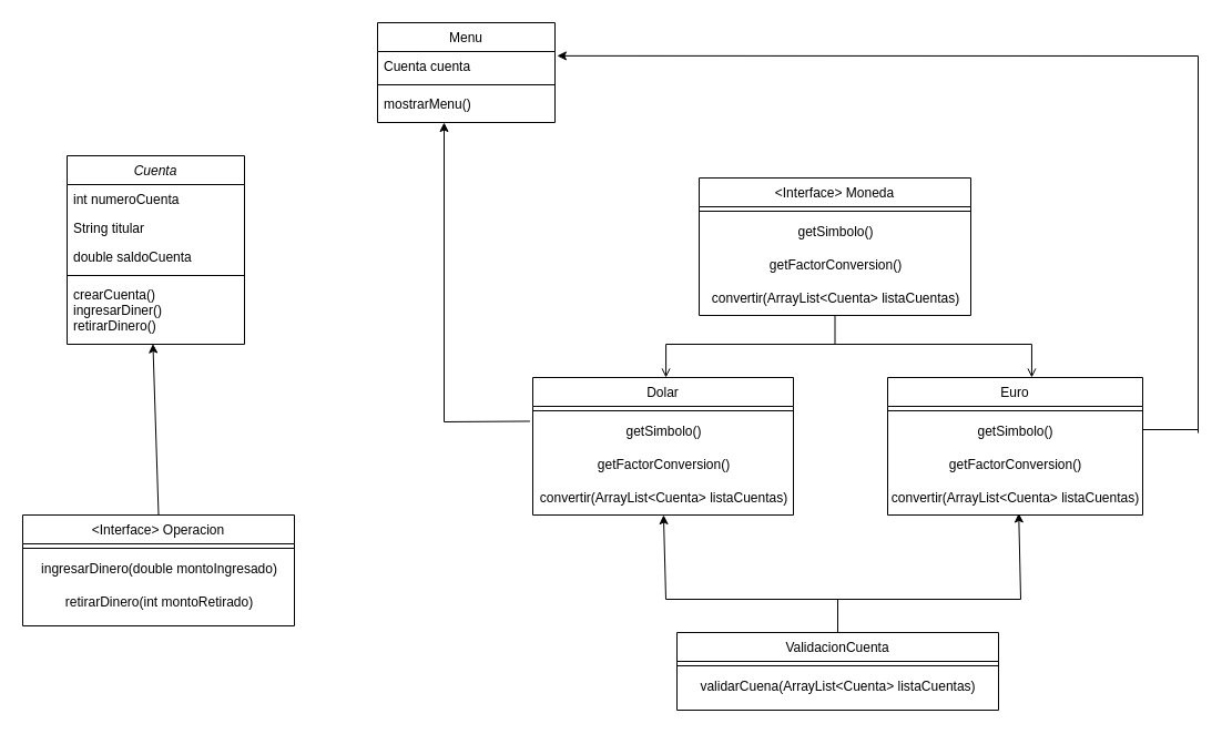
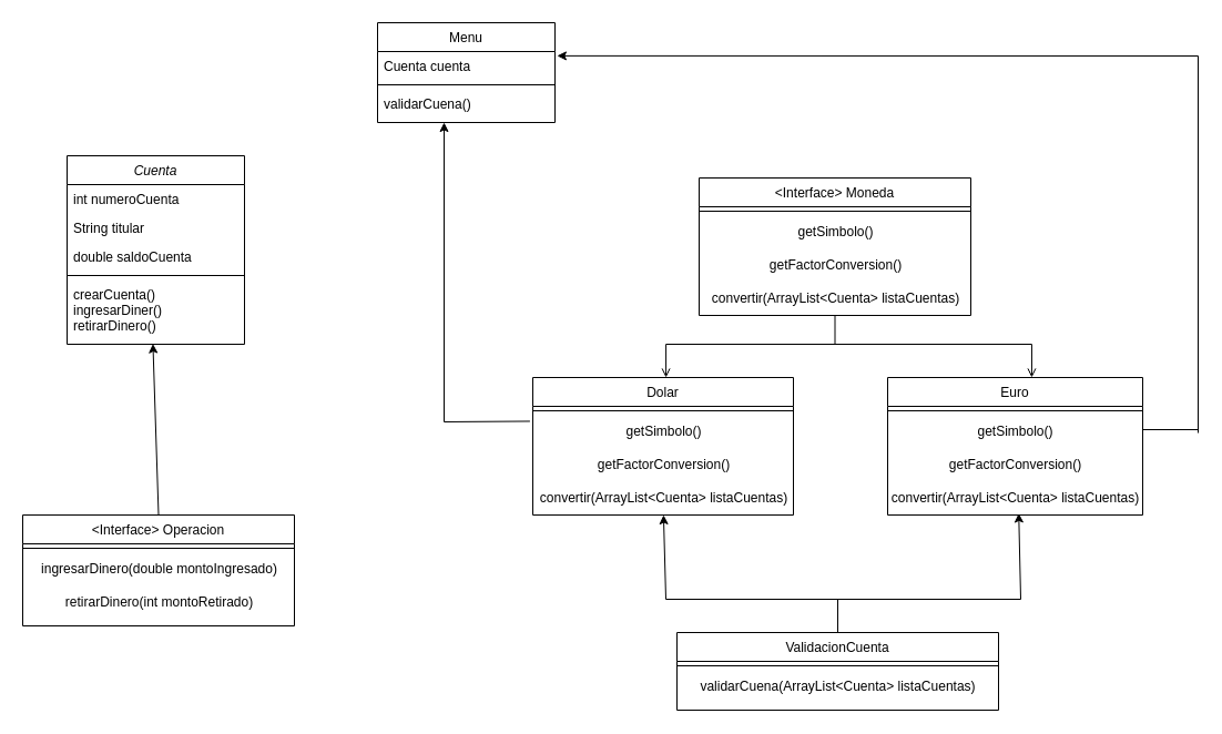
  <mxCell id="0" />
  <mxCell id="1" parent="0" />
  <mxCell id="2" value="Cuenta" style="swimlane;fontStyle=2;align=center;verticalAlign=top;childLayout=stackLayout;horizontal=1;startSize=26;horizontalStack=0;resizeParent=1;resizeLast=0;collapsible=1;marginBottom=0;rounded=0;shadow=0;strokeWidth=1;" parent="1" vertex="1"><mxGeometry x="60" y="140" width="160" height="170" as="geometry"><mxRectangle x="230" y="140" width="160" height="26" as="alternateBounds" /></mxGeometry></mxCell>
  <mxCell id="3" value="int numeroCuenta" style="text;align=left;verticalAlign=top;spacingLeft=4;spacingRight=4;overflow=hidden;rotatable=0;points=[[0,0.5],[1,0.5]];portConstraint=eastwest;" parent="2" vertex="1"><mxGeometry y="26" width="160" height="26" as="geometry" /></mxCell>
  <mxCell id="4" value="String titular" style="text;align=left;verticalAlign=top;spacingLeft=4;spacingRight=4;overflow=hidden;rotatable=0;points=[[0,0.5],[1,0.5]];portConstraint=eastwest;rounded=0;shadow=0;html=0;" parent="2" vertex="1"><mxGeometry y="52" width="160" height="26" as="geometry" /></mxCell>
  <mxCell id="5" value="double saldoCuenta" style="text;align=left;verticalAlign=top;spacingLeft=4;spacingRight=4;overflow=hidden;rotatable=0;points=[[0,0.5],[1,0.5]];portConstraint=eastwest;rounded=0;shadow=0;html=0;" parent="2" vertex="1"><mxGeometry y="78" width="160" height="26" as="geometry" /></mxCell>
  <mxCell id="6" value="" style="line;html=1;strokeWidth=1;align=left;verticalAlign=middle;spacingTop=-1;spacingLeft=3;spacingRight=3;rotatable=0;labelPosition=right;points=[];portConstraint=eastwest;" parent="2" vertex="1"><mxGeometry y="104" width="160" height="8" as="geometry" /></mxCell>
  <mxCell id="7" value="crearCuenta()&#10;ingresarDiner()&#10;retirarDinero()" style="text;align=left;verticalAlign=top;spacingLeft=4;spacingRight=4;overflow=hidden;rotatable=0;points=[[0,0.5],[1,0.5]];portConstraint=eastwest;" parent="2" vertex="1"><mxGeometry y="112" width="160" height="58" as="geometry" /></mxCell>
  <mxCell id="8" value="&lt;Interface&gt; Moneda" style="swimlane;fontStyle=0;align=center;verticalAlign=top;childLayout=stackLayout;horizontal=1;startSize=26;horizontalStack=0;resizeParent=1;resizeLast=0;collapsible=1;marginBottom=0;rounded=0;shadow=0;strokeWidth=1;" parent="1" vertex="1"><mxGeometry x="630" y="160" width="245" height="124" as="geometry"><mxRectangle x="340" y="380" width="170" height="26" as="alternateBounds" /></mxGeometry></mxCell>
  <mxCell id="9" value="" style="line;html=1;strokeWidth=1;align=left;verticalAlign=middle;spacingTop=-1;spacingLeft=3;spacingRight=3;rotatable=0;labelPosition=right;points=[];portConstraint=eastwest;" parent="8" vertex="1"><mxGeometry y="26" width="245" height="8" as="geometry" /></mxCell>
  <mxCell id="10" value="getSimbolo()" style="text;html=1;align=center;verticalAlign=middle;resizable=0;points=[];autosize=1;strokeColor=none;fillColor=none;" parent="8" vertex="1"><mxGeometry y="34" width="245" height="30" as="geometry" /></mxCell>
  <mxCell id="11" value="getFactorConversion()" style="text;html=1;align=center;verticalAlign=middle;resizable=0;points=[];autosize=1;strokeColor=none;fillColor=none;" parent="8" vertex="1"><mxGeometry y="64" width="245" height="30" as="geometry" /></mxCell>
  <mxCell id="12" value="convertir(ArrayList&amp;lt;Cuenta&amp;gt; listaCuentas)" style="text;html=1;align=center;verticalAlign=middle;resizable=0;points=[];autosize=1;strokeColor=none;fillColor=none;" parent="8" vertex="1"><mxGeometry y="94" width="245" height="30" as="geometry" /></mxCell>
  <mxCell id="13" value="Menu" style="swimlane;fontStyle=0;align=center;verticalAlign=top;childLayout=stackLayout;horizontal=1;startSize=26;horizontalStack=0;resizeParent=1;resizeLast=0;collapsible=1;marginBottom=0;rounded=0;shadow=0;strokeWidth=1;" parent="1" vertex="1"><mxGeometry x="340" width="160" height="90" as="geometry" y="20"><mxRectangle x="550" y="140" width="160" height="26" as="alternateBounds" /></mxGeometry></mxCell>
  <mxCell id="14" value="Cuenta cuenta" style="text;align=left;verticalAlign=top;spacingLeft=4;spacingRight=4;overflow=hidden;rotatable=0;points=[[0,0.5],[1,0.5]];portConstraint=eastwest;" parent="13" vertex="1"><mxGeometry y="26" width="160" height="26" as="geometry" /></mxCell>
  <mxCell id="15" value="" style="line;html=1;strokeWidth=1;align=left;verticalAlign=middle;spacingTop=-1;spacingLeft=3;spacingRight=3;rotatable=0;labelPosition=right;points=[];portConstraint=eastwest;" parent="13" vertex="1"><mxGeometry y="52" width="160" height="8" as="geometry" /></mxCell>
- <mxCell id="16" value="mostrarMenu()" style="text;align=left;verticalAlign=top;spacingLeft=4;spacingRight=4;overflow=hidden;rotatable=0;points=[[0,0.5],[1,0.5]];portConstraint=eastwest;" parent="13" vertex="1"><mxGeometry y="60" width="160" height="26" as="geometry" /></mxCell>
+ <mxCell id="16" value="validarCuena()" style="text;align=left;verticalAlign=top;spacingLeft=4;spacingRight=4;overflow=hidden;rotatable=0;points=[[0,0.5],[1,0.5]];portConstraint=eastwest;" parent="13" vertex="1"><mxGeometry y="60" width="160" height="26" as="geometry" /></mxCell>
  <mxCell id="17" value="Dolar" style="swimlane;fontStyle=0;align=center;verticalAlign=top;childLayout=stackLayout;horizontal=1;startSize=26;horizontalStack=0;resizeParent=1;resizeLast=0;collapsible=1;marginBottom=0;rounded=0;shadow=0;strokeWidth=1;" parent="1" vertex="1"><mxGeometry x="480" y="340" width="235" height="124" as="geometry"><mxRectangle x="340" y="380" width="170" height="26" as="alternateBounds" /></mxGeometry></mxCell>
  <mxCell id="18" value="" style="line;html=1;strokeWidth=1;align=left;verticalAlign=middle;spacingTop=-1;spacingLeft=3;spacingRight=3;rotatable=0;labelPosition=right;points=[];portConstraint=eastwest;" parent="17" vertex="1"><mxGeometry y="26" width="235" height="8" as="geometry" /></mxCell>
  <mxCell id="19" value="getSimbolo()" style="text;html=1;align=center;verticalAlign=middle;resizable=0;points=[];autosize=1;strokeColor=none;fillColor=none;" parent="17" vertex="1"><mxGeometry y="34" width="235" height="30" as="geometry" /></mxCell>
  <mxCell id="20" value="getFactorConversion()" style="text;html=1;align=center;verticalAlign=middle;resizable=0;points=[];autosize=1;strokeColor=none;fillColor=none;" parent="17" vertex="1"><mxGeometry y="64" width="235" height="30" as="geometry" /></mxCell>
  <mxCell id="21" value="convertir(ArrayList&amp;lt;Cuenta&amp;gt; listaCuentas)" style="text;html=1;align=center;verticalAlign=middle;resizable=0;points=[];autosize=1;strokeColor=none;fillColor=none;" parent="17" vertex="1"><mxGeometry y="94" width="235" height="30" as="geometry" /></mxCell>
  <mxCell id="22" value="Euro" style="swimlane;fontStyle=0;align=center;verticalAlign=top;childLayout=stackLayout;horizontal=1;startSize=26;horizontalStack=0;resizeParent=1;resizeLast=0;collapsible=1;marginBottom=0;rounded=0;shadow=0;strokeWidth=1;" parent="1" vertex="1"><mxGeometry x="800" y="340" width="230" height="124" as="geometry"><mxRectangle x="340" y="380" width="170" height="26" as="alternateBounds" /></mxGeometry></mxCell>
  <mxCell id="23" value="" style="line;html=1;strokeWidth=1;align=left;verticalAlign=middle;spacingTop=-1;spacingLeft=3;spacingRight=3;rotatable=0;labelPosition=right;points=[];portConstraint=eastwest;" parent="22" vertex="1"><mxGeometry y="26" width="230" height="8" as="geometry" /></mxCell>
  <mxCell id="24" value="getSimbolo()" style="text;html=1;align=center;verticalAlign=middle;resizable=0;points=[];autosize=1;strokeColor=none;fillColor=none;" parent="22" vertex="1"><mxGeometry y="34" width="230" height="30" as="geometry" /></mxCell>
  <mxCell id="25" value="getFactorConversion()" style="text;html=1;align=center;verticalAlign=middle;resizable=0;points=[];autosize=1;strokeColor=none;fillColor=none;" parent="22" vertex="1"><mxGeometry y="64" width="230" height="30" as="geometry" /></mxCell>
  <mxCell id="26" value="convertir(ArrayList&amp;lt;Cuenta&amp;gt; listaCuentas)" style="text;html=1;align=center;verticalAlign=middle;resizable=0;points=[];autosize=1;strokeColor=none;fillColor=none;" parent="22" vertex="1"><mxGeometry y="94" width="230" height="30" as="geometry" /></mxCell>
  <mxCell id="27" value="&lt;Interface&gt; Operacion" style="swimlane;fontStyle=0;align=center;verticalAlign=top;childLayout=stackLayout;horizontal=1;startSize=26;horizontalStack=0;resizeParent=1;resizeLast=0;collapsible=1;marginBottom=0;rounded=0;shadow=0;strokeWidth=1;" parent="1" vertex="1"><mxGeometry x="20" y="464" width="245" height="100" as="geometry"><mxRectangle x="340" y="380" width="170" height="26" as="alternateBounds" /></mxGeometry></mxCell>
  <mxCell id="28" value="" style="line;html=1;strokeWidth=1;align=left;verticalAlign=middle;spacingTop=-1;spacingLeft=3;spacingRight=3;rotatable=0;labelPosition=right;points=[];portConstraint=eastwest;" parent="27" vertex="1"><mxGeometry y="26" width="245" height="8" as="geometry" /></mxCell>
  <mxCell id="29" value="ingresarDinero(double montoIngresado)" style="text;html=1;align=center;verticalAlign=middle;resizable=0;points=[];autosize=1;strokeColor=none;fillColor=none;" parent="27" vertex="1"><mxGeometry y="34" width="245" height="30" as="geometry" /></mxCell>
  <mxCell id="30" value="retirarDinero(int montoRetirado)" style="text;html=1;align=center;verticalAlign=middle;resizable=0;points=[];autosize=1;strokeColor=none;fillColor=none;" parent="27" vertex="1"><mxGeometry y="64" width="245" height="30" as="geometry" /></mxCell>
  <mxCell id="31" value="ValidacionCuenta" style="swimlane;fontStyle=0;align=center;verticalAlign=top;childLayout=stackLayout;horizontal=1;startSize=26;horizontalStack=0;resizeParent=1;resizeLast=0;collapsible=1;marginBottom=0;rounded=0;shadow=0;strokeWidth=1;" parent="1" vertex="1"><mxGeometry x="610" y="570" width="290" height="70" as="geometry"><mxRectangle x="340" y="380" width="170" height="26" as="alternateBounds" /></mxGeometry></mxCell>
  <mxCell id="32" value="" style="line;html=1;strokeWidth=1;align=left;verticalAlign=middle;spacingTop=-1;spacingLeft=3;spacingRight=3;rotatable=0;labelPosition=right;points=[];portConstraint=eastwest;" parent="31" vertex="1"><mxGeometry y="26" width="290" height="8" as="geometry" /></mxCell>
  <mxCell id="33" value="validarCuena(ArrayList&amp;lt;Cuenta&amp;gt; listaCuentas)" style="text;html=1;align=center;verticalAlign=middle;resizable=0;points=[];autosize=1;strokeColor=none;fillColor=none;" parent="31" vertex="1"><mxGeometry y="34" width="290" height="30" as="geometry" /></mxCell>
  <mxCell id="34" value="" style="endArrow=open;shadow=0;strokeWidth=1;rounded=0;curved=0;endFill=1;edgeStyle=elbowEdgeStyle;elbow=vertical;entryX=0.565;entryY=0;entryDx=0;entryDy=0;entryPerimeter=0;" parent="1" source="12" target="22" edge="1"><mxGeometry x="0.5" y="41" relative="1" as="geometry"><mxPoint x="760" y="260" as="sourcePoint" /><mxPoint x="930" y="306" as="targetPoint" /><mxPoint x="-40" y="32" as="offset" /><Array as="points"><mxPoint x="940" y="310" /><mxPoint x="910" y="320" /><mxPoint x="970" y="370" /></Array></mxGeometry></mxCell>
  <mxCell id="35" value="" style="endArrow=open;shadow=0;strokeWidth=1;rounded=0;curved=0;endFill=1;edgeStyle=elbowEdgeStyle;elbow=vertical;entryX=0.511;entryY=0;entryDx=0;entryDy=0;entryPerimeter=0;" parent="1" target="17" edge="1"><mxGeometry x="0.5" y="41" relative="1" as="geometry"><mxPoint x="760" y="310" as="sourcePoint" /><mxPoint x="600" y="330" as="targetPoint" /><mxPoint x="-40" y="32" as="offset" /><Array as="points"><mxPoint x="670" y="310" /><mxPoint x="920" y="330" /><mxPoint x="980" y="380" /></Array></mxGeometry></mxCell>
  <mxCell id="36" value="" style="endArrow=none;html=1;rounded=0;exitX=0.5;exitY=0;exitDx=0;exitDy=0;" parent="1" source="31" edge="1"><mxGeometry width="50" height="50" relative="1" as="geometry"><mxPoint x="380" y="450" as="sourcePoint" /><mxPoint x="755" y="540" as="targetPoint" /></mxGeometry></mxCell>
  <mxCell id="37" value="" style="endArrow=none;html=1;rounded=0;" parent="1" edge="1"><mxGeometry width="50" height="50" relative="1" as="geometry"><mxPoint x="600" y="540" as="sourcePoint" /><mxPoint x="920" y="540" as="targetPoint" /></mxGeometry></mxCell>
  <mxCell id="38" value="" style="endArrow=classic;html=1;rounded=0;" parent="1" target="21" edge="1"><mxGeometry width="50" height="50" relative="1" as="geometry"><mxPoint x="600" y="540" as="sourcePoint" /><mxPoint x="430" y="400" as="targetPoint" /></mxGeometry></mxCell>
  <mxCell id="39" value="" style="endArrow=classic;html=1;rounded=0;entryX=0.514;entryY=0.947;entryDx=0;entryDy=0;entryPerimeter=0;" parent="1" target="26" edge="1"><mxGeometry width="50" height="50" relative="1" as="geometry"><mxPoint x="920" y="540" as="sourcePoint" /><mxPoint x="430" y="400" as="targetPoint" /></mxGeometry></mxCell>
  <mxCell id="40" value="" style="endArrow=classic;html=1;rounded=0;" parent="1" edge="1"><mxGeometry width="50" height="50" relative="1" as="geometry"><mxPoint x="400" y="380" as="sourcePoint" /><mxPoint x="400" y="110" as="targetPoint" /></mxGeometry></mxCell>
  <mxCell id="41" value="" style="endArrow=classic;html=1;rounded=0;exitX=0.5;exitY=0;exitDx=0;exitDy=0;entryX=0.484;entryY=0.993;entryDx=0;entryDy=0;entryPerimeter=0;" parent="1" source="27" target="7" edge="1"><mxGeometry width="50" height="50" relative="1" as="geometry"><mxPoint x="380" y="540" as="sourcePoint" /><mxPoint x="430" y="490" as="targetPoint" /></mxGeometry></mxCell>
  <mxCell id="42" value="" style="endArrow=none;html=1;rounded=0;entryX=-0.011;entryY=0.182;entryDx=0;entryDy=0;entryPerimeter=0;" edge="1" parent="1" target="19"><mxGeometry width="50" height="50" relative="1" as="geometry"><mxPoint x="400" y="380" as="sourcePoint" /><mxPoint x="520" y="310" as="targetPoint" /></mxGeometry></mxCell>
  <mxCell id="43" value="" style="endArrow=none;html=1;rounded=0;" edge="1" parent="1"><mxGeometry width="50" height="50" relative="1" as="geometry"><mxPoint x="1080" y="387" as="sourcePoint" /><mxPoint x="1030" y="387" as="targetPoint" /></mxGeometry></mxCell>
  <mxCell id="44" value="" style="endArrow=none;html=1;rounded=0;" edge="1" parent="1"><mxGeometry width="50" height="50" relative="1" as="geometry"><mxPoint x="1080" y="50" as="sourcePoint" /><mxPoint x="1080" y="390" as="targetPoint" /></mxGeometry></mxCell>
  <mxCell id="45" value="" style="endArrow=classic;html=1;rounded=0;entryX=1.012;entryY=0.149;entryDx=0;entryDy=0;entryPerimeter=0;" edge="1" parent="1" target="14"><mxGeometry width="50" height="50" relative="1" as="geometry"><mxPoint x="1080" y="50" as="sourcePoint" /><mxPoint x="520" y="310" as="targetPoint" /></mxGeometry></mxCell>
